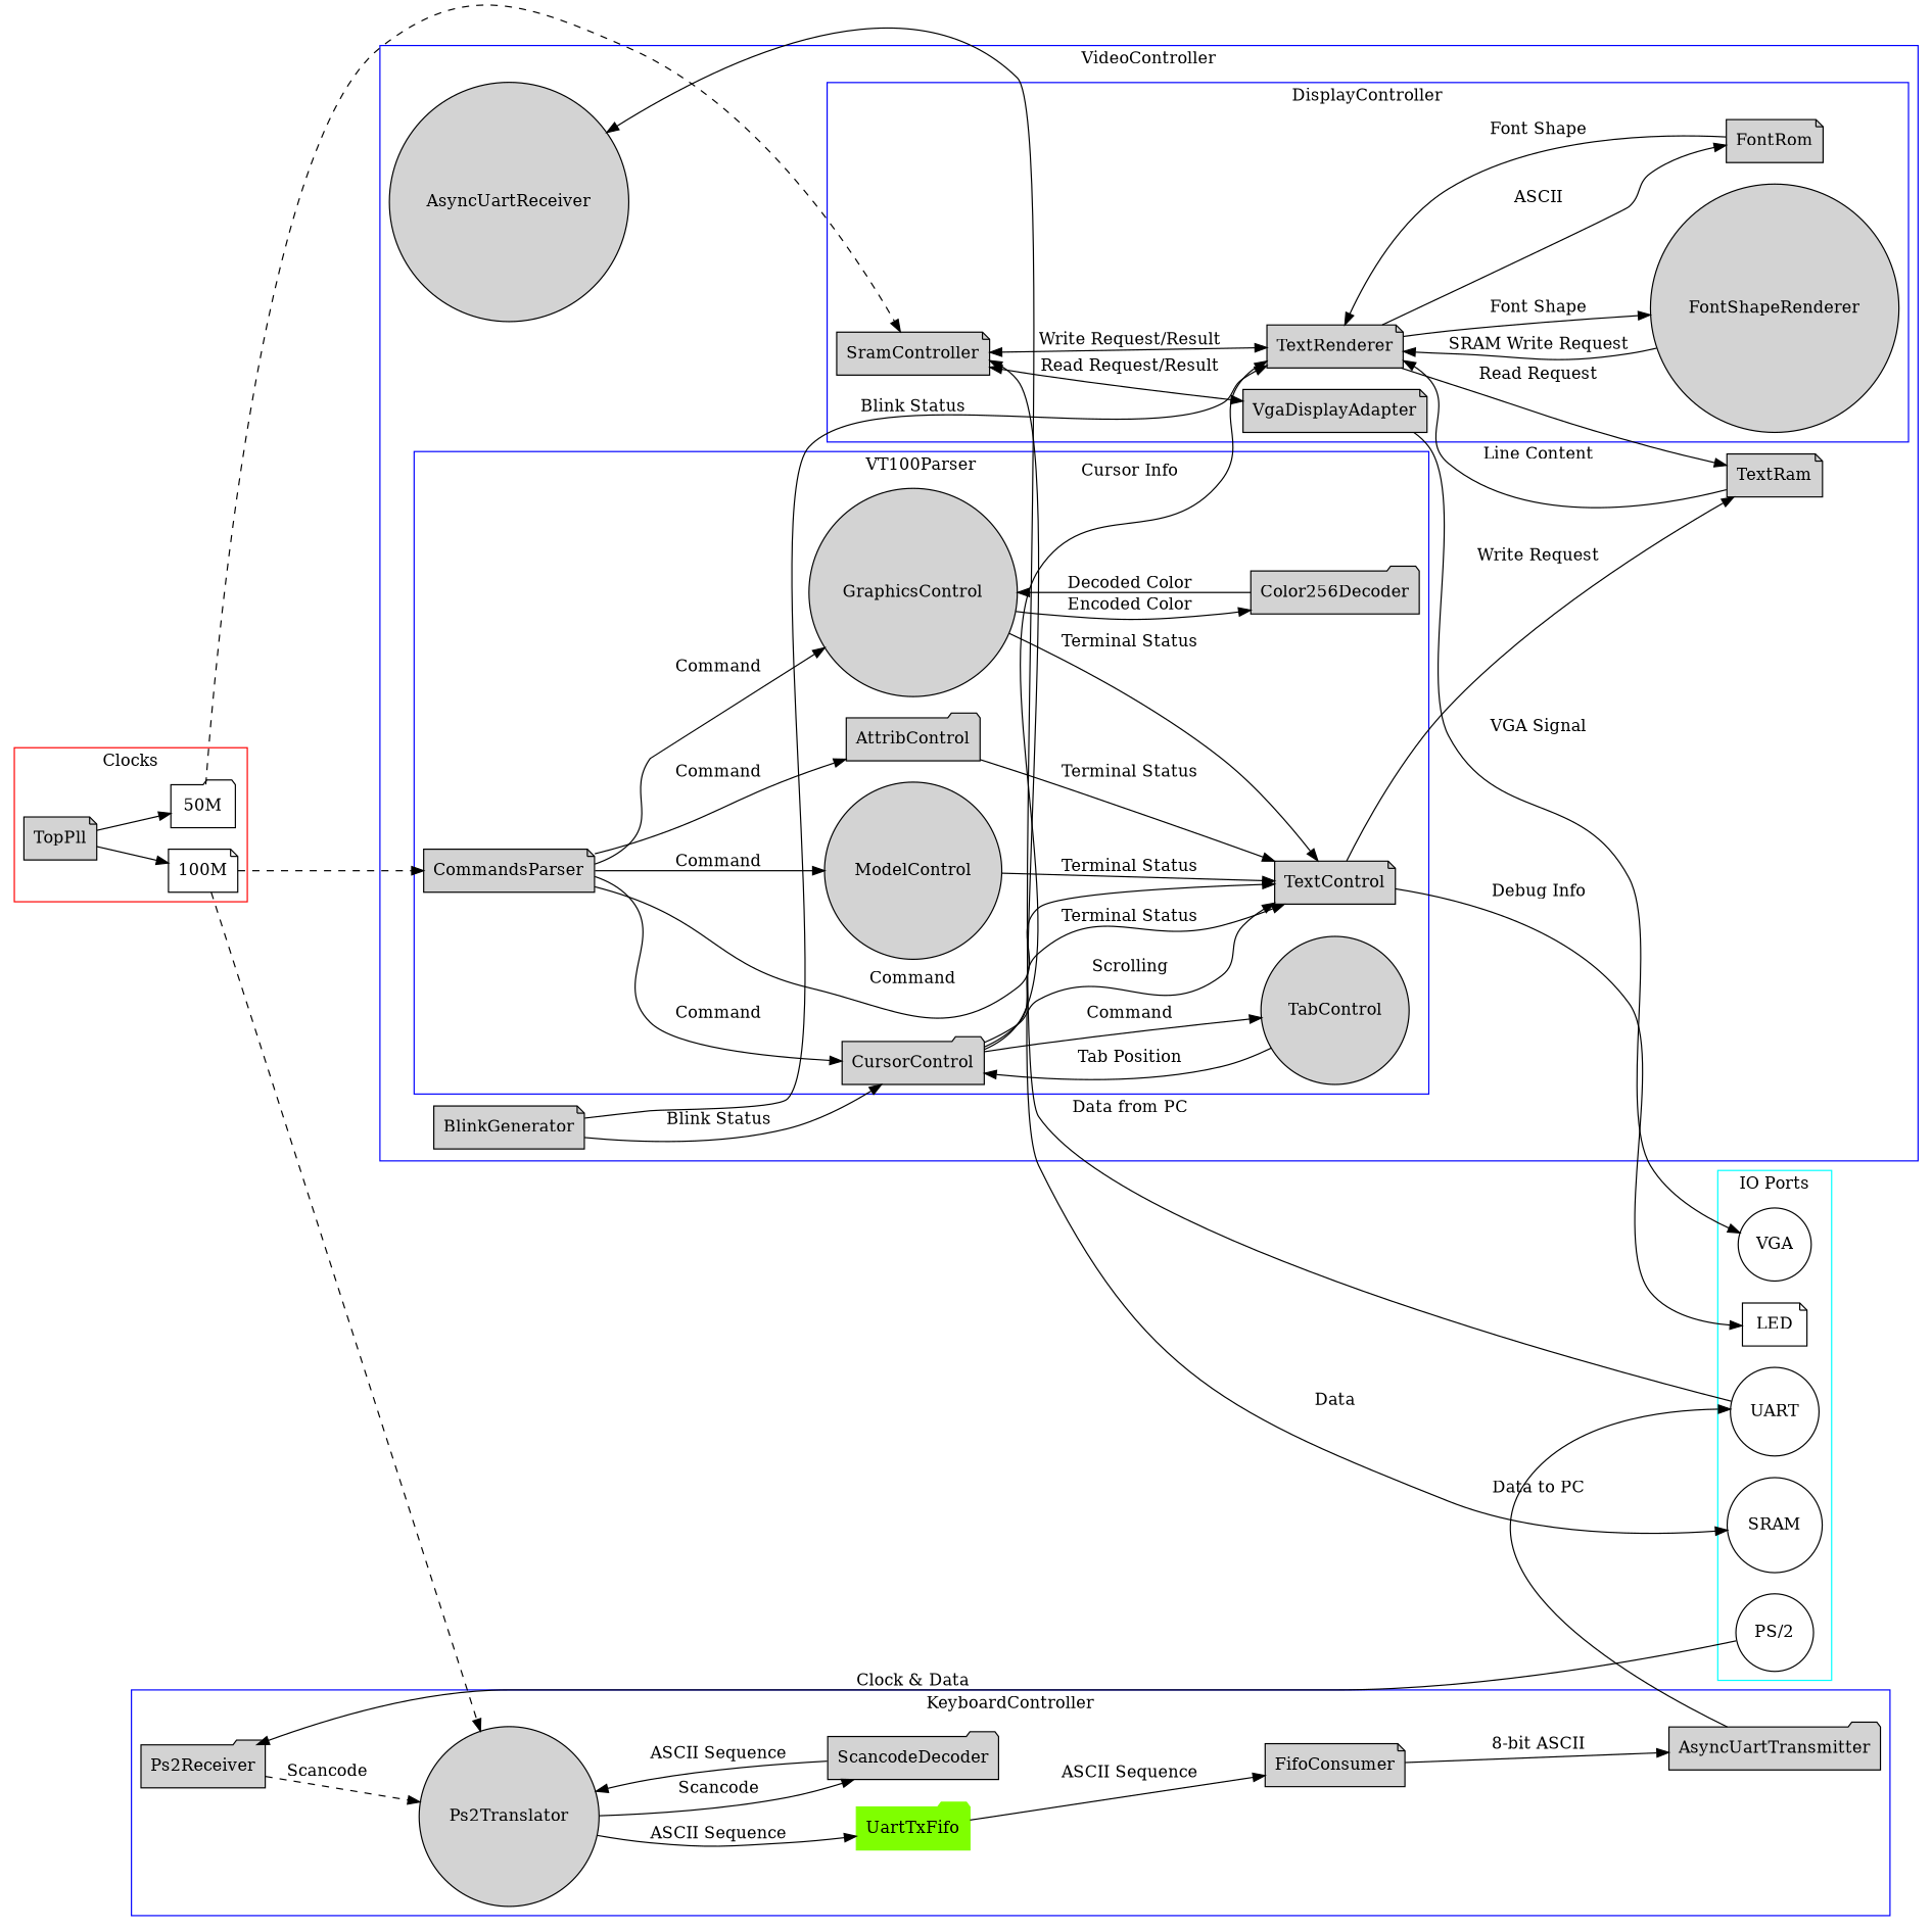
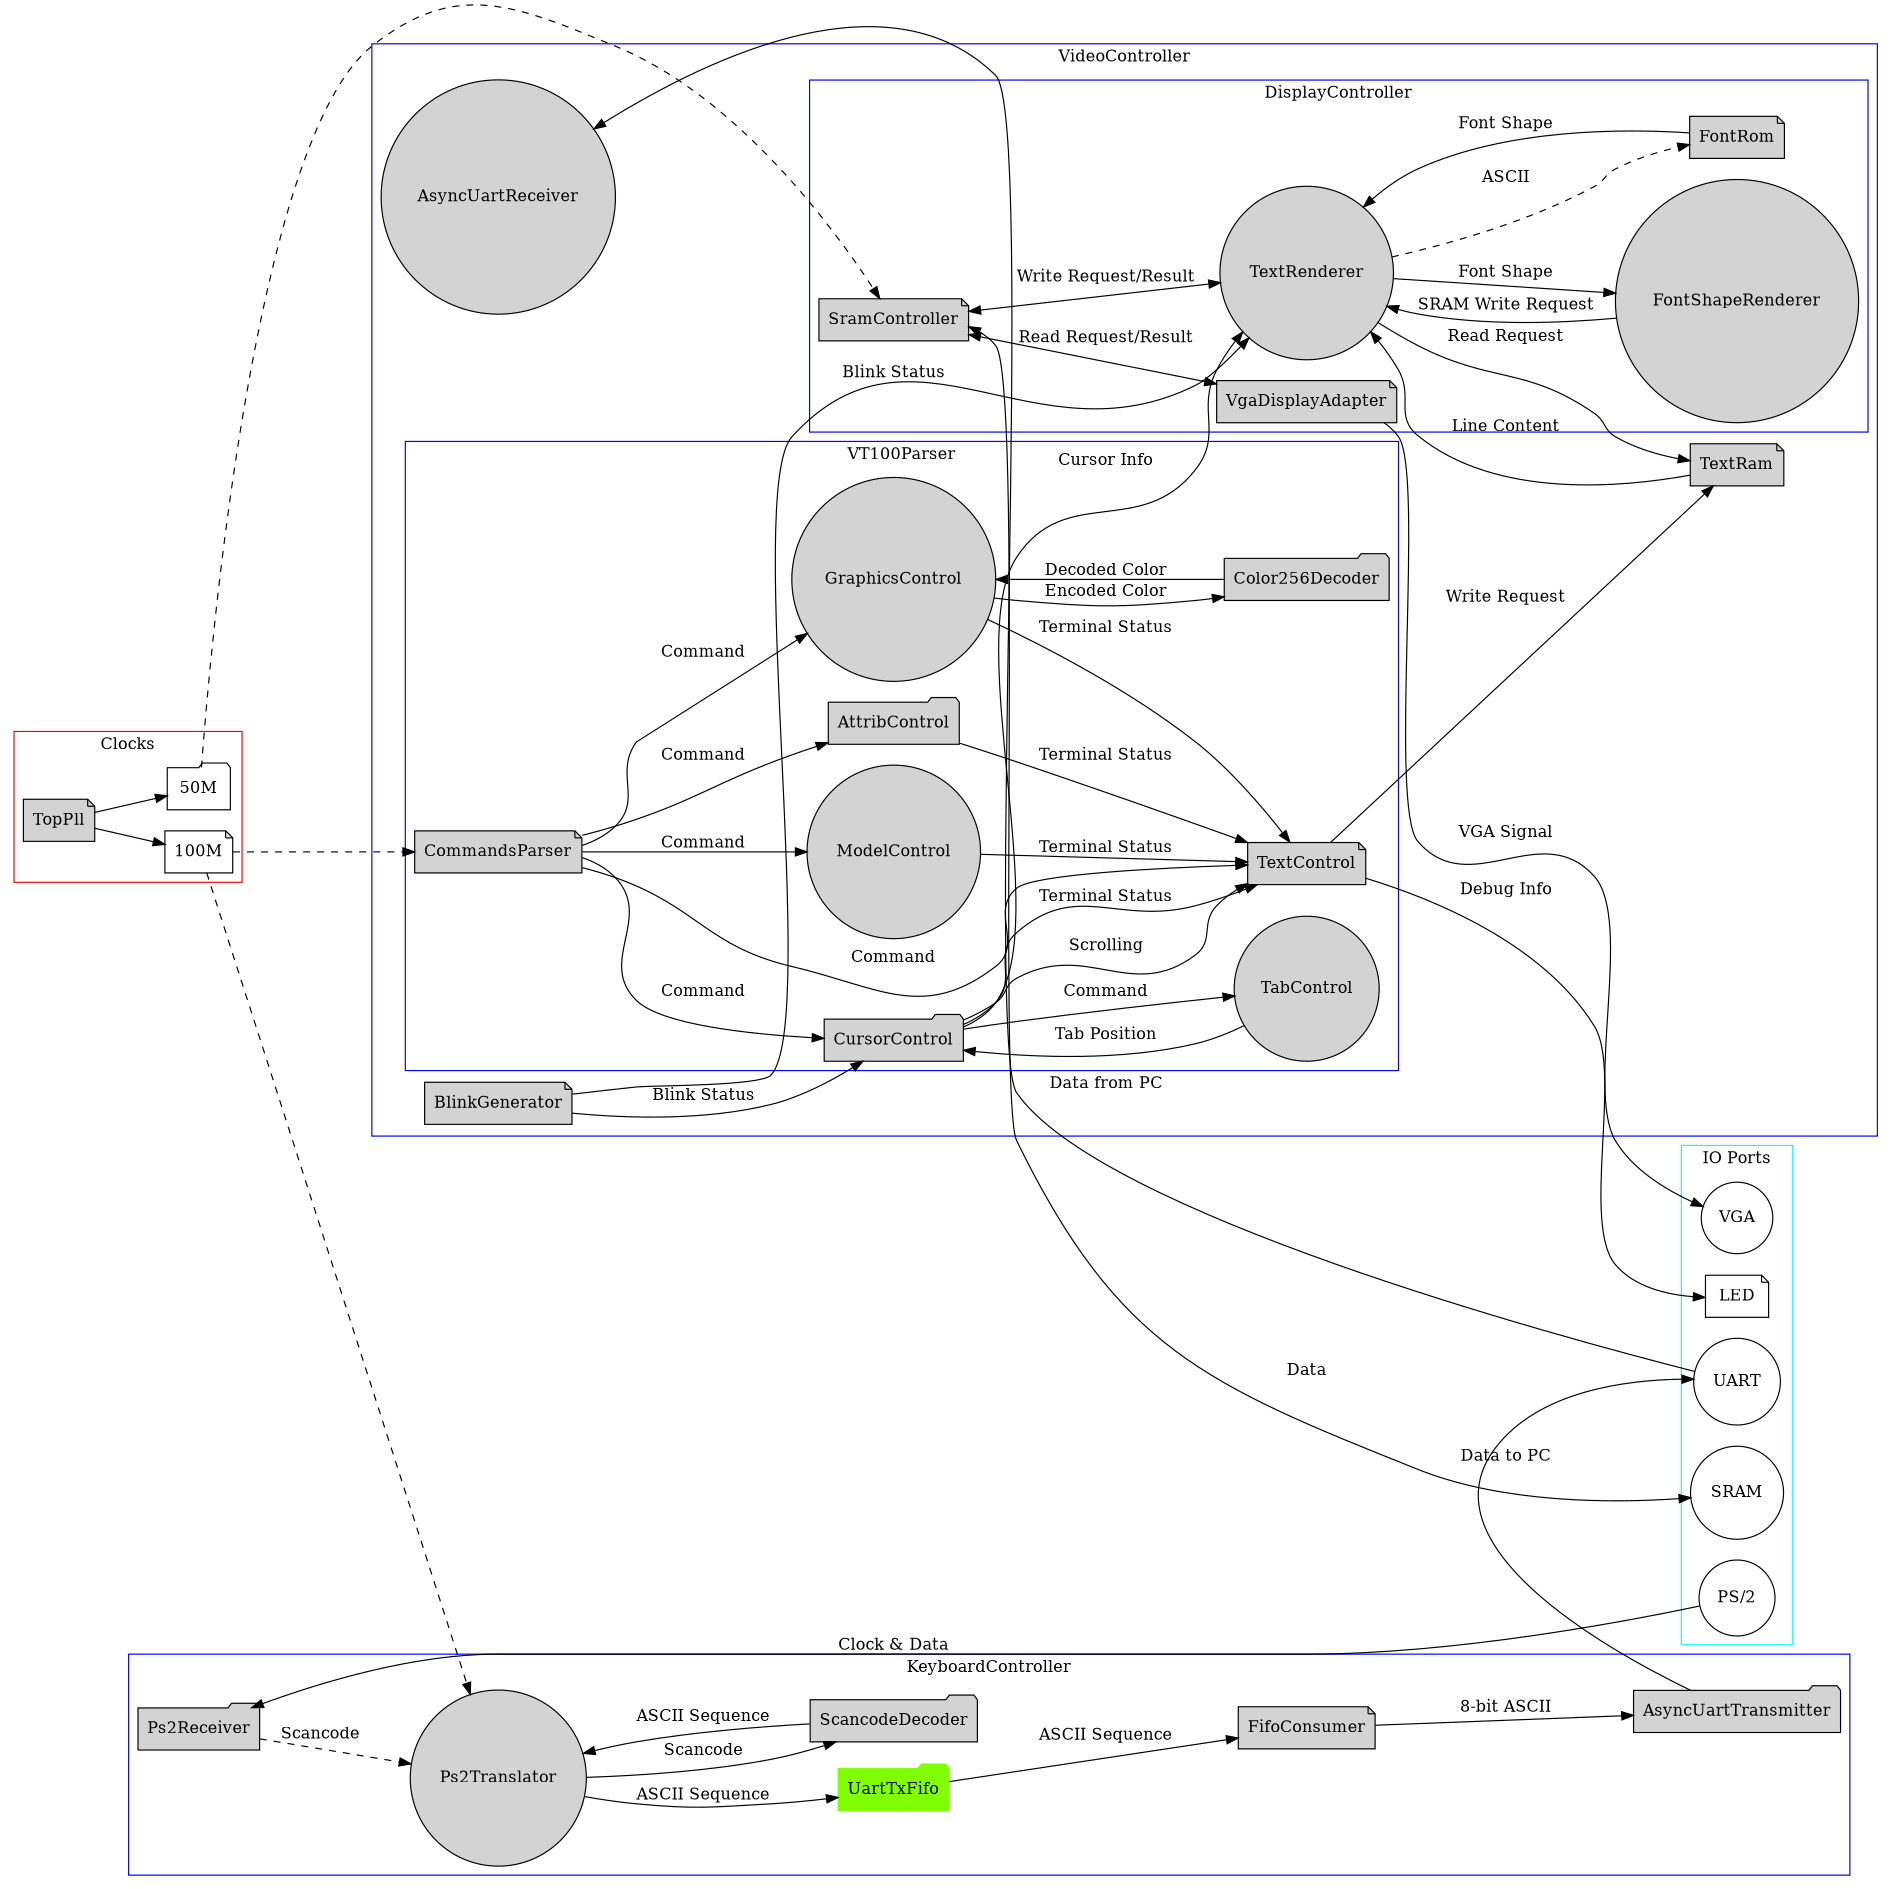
  digraph {
    compound=true
    rankdir=LR
    node [shape=note style=filled]
    TopPll
    "100M" [style=""]
    "50M" [shape=folder style=""]
    "PS/2" [shape=circle style=""]
    UART [shape=circle style=""]
    VGA [shape=circle style=""]
    SRAM [shape=circle style=""]
    LED [style=""]
    Ps2Receiver [shape=folder]
    Ps2Translator [shape=circle]
    ScancodeDecoder [shape=folder]
    UartTxFifo [color=chartreuse shape=folder]
    FifoConsumer
    AsyncUartTransmitter [shape=folder]
    SramController
    VgaDisplayAdapter
-   TextRenderer
+   TextRenderer [shape=circle]
    FontRom
    FontShapeRenderer [shape=circle]
    CommandsParser
    CursorControl [shape=folder]
    TextControl
    ModelControl [shape=circle]
    AttribControl [shape=folder]
    GraphicsControl [shape=circle]
    TabControl [shape=circle]
    Color256Decoder [shape=folder]
    TextRam
    AsyncUartReceiver [shape=circle]
    BlinkGenerator
    subgraph cluster_1 {
      color=red
      label=Clocks
      TopPll
      "100M"
      "50M"
    }
    subgraph cluster_2 {
      color=cyan
      label="IO Ports"
      "PS/2"
      UART
      VGA
      SRAM
      LED
    }
    subgraph cluster_3 {
      color=blue
      label=KeyboardController
      Ps2Receiver
      Ps2Translator
      ScancodeDecoder
      UartTxFifo
      FifoConsumer
      AsyncUartTransmitter
    }
    subgraph cluster_4 {
      color=blue
      label=VideoController
      TextRam
      AsyncUartReceiver
      BlinkGenerator
      subgraph cluster_5 {
        color=blue
        label=DisplayController
        SramController
        VgaDisplayAdapter
        TextRenderer
        FontRom
        FontShapeRenderer
      }
      subgraph cluster_6 {
        color=blue
        label=VT100Parser
        CommandsParser
        CursorControl
        TextControl
        ModelControl
        AttribControl
        GraphicsControl
        TabControl
        Color256Decoder
      }
    }
    TopPll -> "100M"
    TopPll -> "50M"
    "100M" -> Ps2Translator [style=dashed]
    "100M" -> CommandsParser [style=dashed]
    "50M" -> SramController [style=dashed]
    "PS/2" -> Ps2Receiver [label="Clock & Data"]
    UART -> AsyncUartReceiver [label="Data from PC"]
    Ps2Receiver -> Ps2Translator [label=Scancode style=dashed]
    Ps2Translator -> ScancodeDecoder [label=Scancode]
    Ps2Translator -> UartTxFifo [label="ASCII Sequence"]
    ScancodeDecoder -> Ps2Translator [label="ASCII Sequence"]
    UartTxFifo -> FifoConsumer [label="ASCII Sequence"]
    FifoConsumer -> AsyncUartTransmitter [label="8-bit ASCII"]
    AsyncUartTransmitter -> UART [label="Data to PC"]
    SramController -> SRAM [dir=both label=Data]
    SramController -> VgaDisplayAdapter [dir=both label="Read Request/Result"]
    SramController -> TextRenderer [dir=both label="Write Request/Result"]
    VgaDisplayAdapter -> VGA [label="VGA Signal"]
-   TextRenderer -> FontRom [label=ASCII]
+   TextRenderer -> FontRom [label=ASCII style=dashed]
    TextRenderer -> FontShapeRenderer [label="Font Shape"]
    TextRenderer -> TextRam [label="Read Request"]
    FontRom -> TextRenderer [label="Font Shape"]
    FontShapeRenderer -> TextRenderer [label="SRAM Write Request"]
    CommandsParser -> CursorControl [label=Command]
    CommandsParser -> TextControl [label=Command]
    CommandsParser -> ModelControl [label=Command]
    CommandsParser -> AttribControl [label=Command]
    CommandsParser -> GraphicsControl [label=Command]
    CursorControl -> TextRenderer [label="Cursor Info"]
    CursorControl -> TextControl [label="Terminal Status"]
    CursorControl -> TextControl [label=Scrolling]
    CursorControl -> TabControl [label=Command]
    TextControl -> LED [label="Debug Info"]
    TextControl -> TextRam [label="Write Request"]
    ModelControl -> TextControl [label="Terminal Status"]
    AttribControl -> TextControl [label="Terminal Status"]
    GraphicsControl -> TextControl [label="Terminal Status"]
    GraphicsControl -> Color256Decoder [label="Encoded Color"]
    TabControl -> CursorControl [label="Tab Position"]
    Color256Decoder -> GraphicsControl [label="Decoded Color"]
    TextRam -> TextRenderer [label="Line Content"]
    BlinkGenerator -> TextRenderer [label="Blink Status"]
    BlinkGenerator -> CursorControl [label="Blink Status"]
  }
